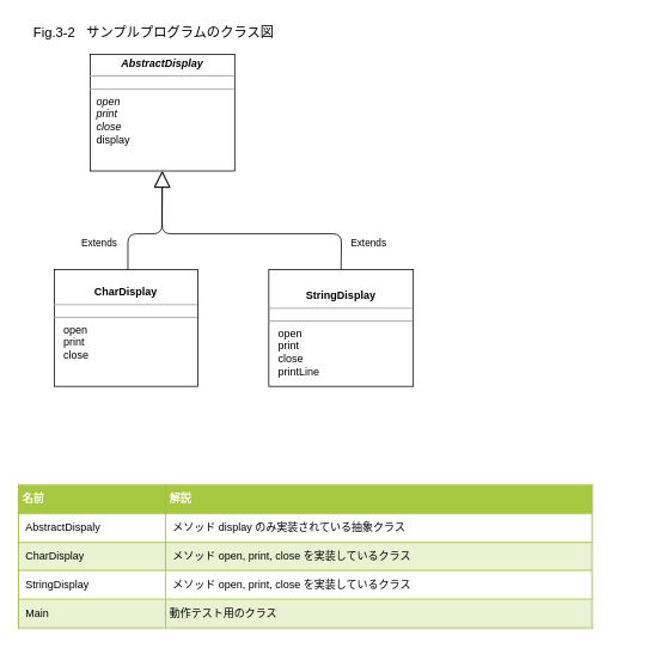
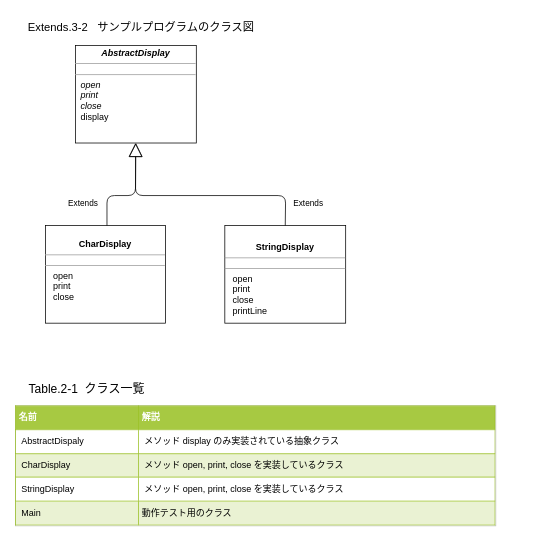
  <mxCell id="0" />
  <mxCell id="1" parent="0" />
- <mxCell id="2" value="&lt;h1 style=&quot;font-size: 15px&quot;&gt;&lt;span style=&quot;font-weight: 400&quot;&gt;&lt;font style=&quot;font-size: 15px&quot;&gt;　Fig.3-2&amp;nbsp; &amp;nbsp;サンプルプログラムのクラス図&lt;/font&gt;&lt;/span&gt;&lt;/h1&gt;" style="text;html=1;align=left;verticalAlign=middle;whiteSpace=wrap;rounded=0;" parent="1" vertex="1"><mxGeometry x="20" y="20" width="700" height="30" as="geometry" /></mxCell>
+ <mxCell id="2" value="&lt;h1 style=&quot;font-size: 15px&quot;&gt;&lt;span style=&quot;font-weight: 400&quot;&gt;&lt;font style=&quot;font-size: 15px&quot;&gt;　Extends.3-2&amp;nbsp; &amp;nbsp;サンプルプログラムのクラス図&lt;/font&gt;&lt;/span&gt;&lt;/h1&gt;" style="text;html=1;align=left;verticalAlign=middle;whiteSpace=wrap;rounded=0;" parent="1" vertex="1"><mxGeometry x="20" y="20" width="700" height="30" as="geometry" /></mxCell>
  <mxCell id="3" value="&lt;p style=&quot;margin: 0px ; margin-top: 4px ; text-align: center&quot;&gt;&lt;br&gt;&lt;b&gt;CharDisplay&lt;/b&gt;&lt;/p&gt;&lt;hr size=&quot;1&quot;&gt;&lt;p style=&quot;margin: 0px 0px 0px 4px ; font-size: 1px&quot;&gt;&lt;br&gt;&lt;/p&gt;&lt;hr size=&quot;1&quot;&gt;&lt;p style=&quot;margin: 0px ; margin-left: 4px&quot;&gt;&lt;i&gt;&amp;nbsp; &lt;/i&gt;open&lt;br&gt;&lt;i&gt;&amp;nbsp; &lt;/i&gt;print&lt;/p&gt;&lt;p style=&quot;margin: 0px ; margin-left: 4px&quot;&gt;&amp;nbsp; close&lt;/p&gt;" style="verticalAlign=top;align=left;overflow=fill;fontSize=12;fontFamily=Helvetica;html=1;" parent="1" vertex="1"><mxGeometry x="60" y="300" width="160" height="130" as="geometry" /></mxCell>
  <mxCell id="4" value="&lt;p style=&quot;margin: 0px ; margin-top: 4px ; text-align: center&quot;&gt;&lt;b&gt;&lt;br&gt;&lt;/b&gt;&lt;/p&gt;&lt;p style=&quot;margin: 0px ; margin-top: 4px ; text-align: center&quot;&gt;&lt;b&gt;StringDisplay&lt;/b&gt;&lt;/p&gt;&lt;hr size=&quot;1&quot;&gt;&lt;p style=&quot;margin: 0px 0px 0px 4px ; font-size: 1px&quot;&gt;&lt;br&gt;&lt;/p&gt;&lt;hr size=&quot;1&quot;&gt;&lt;p style=&quot;margin: 0px ; margin-left: 4px&quot;&gt;&amp;nbsp; open&lt;/p&gt;&lt;p style=&quot;margin: 0px ; margin-left: 4px&quot;&gt;&amp;nbsp; print&lt;/p&gt;&lt;p style=&quot;margin: 0px ; margin-left: 4px&quot;&gt;&amp;nbsp; close&lt;/p&gt;&lt;p style=&quot;margin: 0px ; margin-left: 4px&quot;&gt;&amp;nbsp; printLine&lt;/p&gt;" style="verticalAlign=top;align=left;overflow=fill;fontSize=12;fontFamily=Helvetica;html=1;" parent="1" vertex="1"><mxGeometry x="299" y="300" width="161" height="130" as="geometry" /></mxCell>
  <mxCell id="5" value="&lt;p style=&quot;margin: 0px ; margin-top: 4px ; text-align: center&quot;&gt;&lt;b&gt;&lt;i&gt;AbstractDisplay&lt;/i&gt;&lt;/b&gt;&lt;/p&gt;&lt;hr size=&quot;1&quot;&gt;&lt;p style=&quot;margin: 0px 0px 0px 4px ; font-size: 1px&quot;&gt;&lt;br&gt;&lt;/p&gt;&lt;hr size=&quot;1&quot;&gt;&lt;p style=&quot;margin: 0px ; margin-left: 4px&quot;&gt;&amp;nbsp;&lt;i&gt;open&lt;br&gt;&amp;nbsp;print&lt;/i&gt;&lt;/p&gt;&lt;p style=&quot;margin: 0px ; margin-left: 4px&quot;&gt;&lt;i&gt;&amp;nbsp;close&lt;/i&gt;&lt;/p&gt;&lt;p style=&quot;margin: 0px ; margin-left: 4px&quot;&gt;&amp;nbsp;display&lt;/p&gt;" style="verticalAlign=top;align=left;overflow=fill;fontSize=12;fontFamily=Helvetica;html=1;" parent="1" vertex="1"><mxGeometry x="100" y="60" width="161" height="130" as="geometry" /></mxCell>
+ <mxCell id="6" value="&lt;h1&gt;&lt;span style=&quot;font-weight: 400&quot;&gt;&lt;font style=&quot;font-size: 16px&quot;&gt;　Table.2-1&amp;nbsp; クラス一覧&lt;/font&gt;&lt;/span&gt;&lt;/h1&gt;" style="text;html=1;align=left;verticalAlign=middle;whiteSpace=wrap;rounded=0;" parent="1" vertex="1"><mxGeometry x="20" y="500" width="600" height="30" as="geometry" /></mxCell>
  <mxCell id="7" value="&lt;table border=&quot;1&quot; width=&quot;100%&quot; cellpadding=&quot;4&quot; style=&quot;width: 100% ; height: 100% ; border-collapse: collapse&quot;&gt;&lt;tbody&gt;&lt;tr style=&quot;background-color: #a7c942 ; color: #ffffff ; border: 1px solid #98bf21&quot;&gt;&lt;th align=&quot;left&quot;&gt;名前&lt;/th&gt;&lt;th align=&quot;left&quot;&gt;解説&lt;/th&gt;&lt;/tr&gt;&lt;tr style=&quot;border: 1px solid #98bf21&quot;&gt;&lt;td&gt;&amp;nbsp;AbstractDispaly&lt;/td&gt;&lt;td&gt;&amp;nbsp;メソッド display のみ実装されている抽象クラス&lt;/td&gt;&lt;/tr&gt;&lt;tr style=&quot;background-color: #eaf2d3 ; border: 1px solid #98bf21&quot;&gt;&lt;td&gt;&amp;nbsp;CharDisplay&lt;/td&gt;&lt;td&gt;&amp;nbsp;メソッド open, print, close を実装しているクラス&lt;/td&gt;&lt;/tr&gt;&lt;tr style=&quot;border: 1px solid #98bf21&quot;&gt;&lt;td&gt;&amp;nbsp;StringDisplay&lt;/td&gt;&lt;td&gt;&amp;nbsp;メソッド open, print, close を実装しているクラス&lt;/td&gt;&lt;/tr&gt;&lt;tr style=&quot;background-color: #eaf2d3 ; border: 1px solid #98bf21&quot;&gt;&lt;td&gt;&amp;nbsp;Main&lt;/td&gt;&lt;td&gt;動作テスト用のクラス&lt;/td&gt;&lt;/tr&gt;&lt;/tbody&gt;&lt;/table&gt;" style="text;html=1;strokeColor=#c0c0c0;fillColor=#ffffff;overflow=fill;rounded=0;" parent="1" vertex="1"><mxGeometry x="20" y="540" width="640" height="160" as="geometry" /></mxCell>
  <mxCell id="8" value="Extends" style="endArrow=block;endSize=16;endFill=0;html=1;entryX=0.5;entryY=1;entryDx=0;entryDy=0;" edge="1" parent="1" target="5"><mxGeometry x="-0.595" y="32" width="160" relative="1" as="geometry"><mxPoint x="142" y="300" as="sourcePoint" /><mxPoint x="180" y="200" as="targetPoint" /><Array as="points"><mxPoint x="142" y="260" /><mxPoint x="180" y="260" /></Array><mxPoint as="offset" /></mxGeometry></mxCell>
  <mxCell id="9" value="Extends" style="endArrow=block;endSize=16;endFill=0;html=1;exitX=0.5;exitY=0;exitDx=0;exitDy=0;" edge="1" parent="1" source="4"><mxGeometry x="-0.804" y="-30" width="160" relative="1" as="geometry"><mxPoint x="380" y="320" as="sourcePoint" /><mxPoint x="180" y="190" as="targetPoint" /><Array as="points"><mxPoint x="380" y="260" /><mxPoint x="180" y="260" /></Array><mxPoint as="offset" /></mxGeometry></mxCell>
